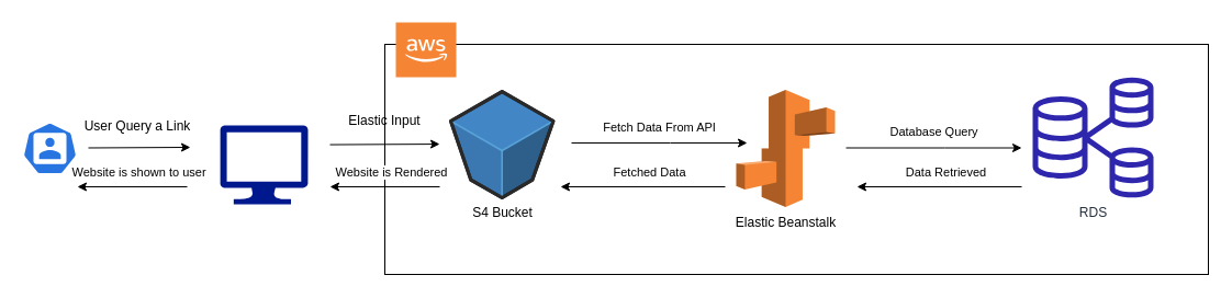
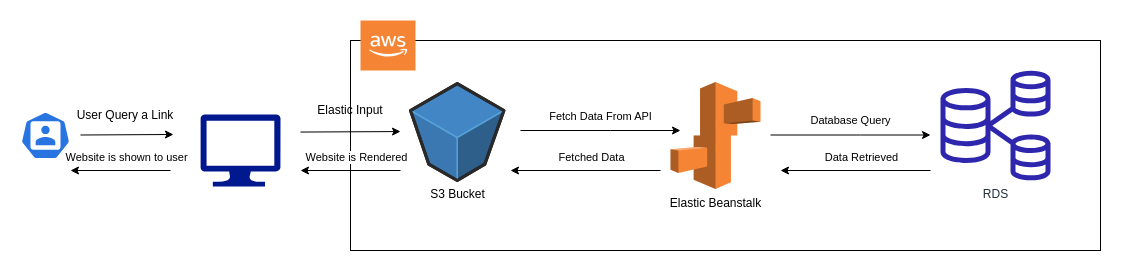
  <mxCell id="0" />
  <mxCell id="1" parent="0" />
  <mxCell id="2" value="" style="sketch=0;html=1;dashed=0;whitespace=wrap;fillColor=#2875E2;strokeColor=#ffffff;points=[[0.005,0.63,0],[0.1,0.2,0],[0.9,0.2,0],[0.5,0,0],[0.995,0.63,0],[0.72,0.99,0],[0.5,1,0],[0.28,0.99,0]];shape=mxgraph.kubernetes.icon;prIcon=user" vertex="1" parent="1"><mxGeometry x="20" y="111" width="50" height="48" as="geometry" /></mxCell>
  <mxCell id="3" value="" style="sketch=0;aspect=fixed;pointerEvents=1;shadow=0;dashed=0;html=1;strokeColor=none;labelPosition=center;verticalLabelPosition=bottom;verticalAlign=top;align=center;fillColor=#00188D;shape=mxgraph.azure.computer" vertex="1" parent="1"><mxGeometry x="200" y="114" width="80" height="72" as="geometry" /></mxCell>
  <mxCell id="4" value="" style="rounded=0;whiteSpace=wrap;html=1;" vertex="1" parent="1"><mxGeometry x="350" y="40" width="750" height="210" as="geometry" /></mxCell>
  <mxCell id="5" value="" style="endArrow=classic;html=1;rounded=0;entryX=0.936;entryY=1.133;entryDx=0;entryDy=0;entryPerimeter=0;" edge="1" parent="1" target="6"><mxGeometry width="50" height="50" relative="1" as="geometry"><mxPoint x="80" y="134.5" as="sourcePoint" /><mxPoint x="160" y="134.5" as="targetPoint" /></mxGeometry></mxCell>
  <mxCell id="6" value="User Query a Link" style="text;html=1;strokeColor=none;fillColor=none;align=center;verticalAlign=middle;whiteSpace=wrap;rounded=0;" vertex="1" parent="1"><mxGeometry x="70" y="100" width="110" height="30" as="geometry" /></mxCell>
  <mxCell id="7" value="" style="endArrow=classic;html=1;rounded=0;" edge="1" parent="1"><mxGeometry width="50" height="50" relative="1" as="geometry"><mxPoint x="300" y="131.55" as="sourcePoint" /><mxPoint x="400" y="131.05" as="targetPoint" /></mxGeometry></mxCell>
  <mxCell id="8" value="Elastic Input" style="text;html=1;strokeColor=none;fillColor=none;align=center;verticalAlign=middle;whiteSpace=wrap;rounded=0;" vertex="1" parent="1"><mxGeometry x="295" y="100" width="110" height="20" as="geometry" /></mxCell>
- <mxCell id="9" value="S4 Bucket" style="verticalLabelPosition=bottom;html=1;verticalAlign=top;strokeWidth=1;align=center;outlineConnect=0;dashed=0;outlineConnect=0;shape=mxgraph.aws3d.s3Bucket;fillColor=#4286c5;strokeColor=#57A2D8;aspect=fixed;" vertex="1" parent="1"><mxGeometry x="410" y="83.1" width="93.41" height="96.9" as="geometry" /></mxCell>
+ <mxCell id="9" value="S3 Bucket" style="verticalLabelPosition=bottom;html=1;verticalAlign=top;strokeWidth=1;align=center;outlineConnect=0;dashed=0;outlineConnect=0;shape=mxgraph.aws3d.s3Bucket;fillColor=#4286c5;strokeColor=#57A2D8;aspect=fixed;" vertex="1" parent="1"><mxGeometry x="410" y="83.1" width="93.41" height="96.9" as="geometry" /></mxCell>
  <mxCell id="10" value="Elastic Beanstalk" style="outlineConnect=0;dashed=0;verticalLabelPosition=bottom;verticalAlign=top;align=center;html=1;shape=mxgraph.aws3.elastic_beanstalk;fillColor=#F58534;gradientColor=none;" vertex="1" parent="1"><mxGeometry x="670" y="81.5" width="90" height="107" as="geometry" /></mxCell>
  <mxCell id="11" value="" style="endArrow=classic;html=1;rounded=0;" edge="1" parent="1"><mxGeometry width="50" height="50" relative="1" as="geometry"><mxPoint x="520" y="130" as="sourcePoint" /><mxPoint x="680" y="130" as="targetPoint" /><Array as="points"><mxPoint x="610" y="130" /></Array></mxGeometry></mxCell>
  <mxCell id="12" value="Fetch Data From API" style="edgeLabel;html=1;align=center;verticalAlign=middle;resizable=0;points=[];" vertex="1" connectable="0" parent="11"><mxGeometry x="-0.013" y="-4" relative="1" as="geometry"><mxPoint y="-19" as="offset" /></mxGeometry></mxCell>
  <mxCell id="13" value="RDS" style="sketch=0;outlineConnect=0;fontColor=#232F3E;gradientColor=none;fillColor=#2E27AD;strokeColor=none;dashed=0;verticalLabelPosition=bottom;verticalAlign=top;align=center;html=1;fontSize=12;fontStyle=0;aspect=fixed;pointerEvents=1;shape=mxgraph.aws4.rds_multi_az_db_cluster;" vertex="1" parent="1"><mxGeometry x="940" y="70" width="110" height="110" as="geometry" /></mxCell>
  <mxCell id="14" value="" style="endArrow=classic;html=1;rounded=0;" edge="1" parent="1"><mxGeometry width="50" height="50" relative="1" as="geometry"><mxPoint x="770" y="134.5" as="sourcePoint" /><mxPoint x="930" y="134.5" as="targetPoint" /><Array as="points"><mxPoint x="860" y="134.5" /></Array></mxGeometry></mxCell>
  <mxCell id="15" value="Database Query" style="edgeLabel;html=1;align=center;verticalAlign=middle;resizable=0;points=[];" vertex="1" connectable="0" parent="14"><mxGeometry x="-0.013" y="-4" relative="1" as="geometry"><mxPoint y="-19" as="offset" /></mxGeometry></mxCell>
  <mxCell id="16" value="" style="endArrow=classic;html=1;rounded=0;" edge="1" parent="1"><mxGeometry width="50" height="50" relative="1" as="geometry"><mxPoint x="660" y="170" as="sourcePoint" /><mxPoint x="510" y="170" as="targetPoint" /><Array as="points" /></mxGeometry></mxCell>
  <mxCell id="17" value="Fetched Data" style="edgeLabel;html=1;align=center;verticalAlign=middle;resizable=0;points=[];" vertex="1" connectable="0" parent="16"><mxGeometry x="-0.013" y="-4" relative="1" as="geometry"><mxPoint x="4" y="-10" as="offset" /></mxGeometry></mxCell>
  <mxCell id="18" value="" style="endArrow=classic;html=1;rounded=0;" edge="1" parent="1"><mxGeometry width="50" height="50" relative="1" as="geometry"><mxPoint x="930" y="170" as="sourcePoint" /><mxPoint x="780" y="170" as="targetPoint" /><Array as="points" /></mxGeometry></mxCell>
  <mxCell id="19" value="Data Retrieved" style="edgeLabel;html=1;align=center;verticalAlign=middle;resizable=0;points=[];" vertex="1" connectable="0" parent="18"><mxGeometry x="-0.013" y="-4" relative="1" as="geometry"><mxPoint x="4" y="-10" as="offset" /></mxGeometry></mxCell>
  <mxCell id="20" value="" style="endArrow=classic;html=1;rounded=0;" edge="1" parent="1"><mxGeometry width="50" height="50" relative="1" as="geometry"><mxPoint x="400" y="170" as="sourcePoint" /><mxPoint x="300" y="170" as="targetPoint" /><Array as="points" /></mxGeometry></mxCell>
  <mxCell id="21" value="Website is Rendered" style="edgeLabel;html=1;align=center;verticalAlign=middle;resizable=0;points=[];" vertex="1" connectable="0" parent="20"><mxGeometry x="-0.013" y="-4" relative="1" as="geometry"><mxPoint x="4" y="-10" as="offset" /></mxGeometry></mxCell>
  <mxCell id="22" value="" style="endArrow=classic;html=1;rounded=0;" edge="1" parent="1"><mxGeometry width="50" height="50" relative="1" as="geometry"><mxPoint x="170" y="170" as="sourcePoint" /><mxPoint x="70" y="170" as="targetPoint" /><Array as="points" /></mxGeometry></mxCell>
  <mxCell id="23" value="Website is shown to user" style="edgeLabel;html=1;align=center;verticalAlign=middle;resizable=0;points=[];" vertex="1" connectable="0" parent="22"><mxGeometry x="-0.013" y="-4" relative="1" as="geometry"><mxPoint x="4" y="-10" as="offset" /></mxGeometry></mxCell>
  <mxCell id="24" value="" style="outlineConnect=0;dashed=0;verticalLabelPosition=bottom;verticalAlign=top;align=center;html=1;shape=mxgraph.aws3.cloud_2;fillColor=#F58534;gradientColor=none;" vertex="1" parent="1"><mxGeometry x="360" y="20" width="55" height="50" as="geometry" /></mxCell>
